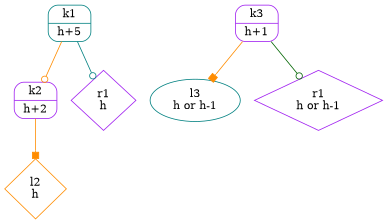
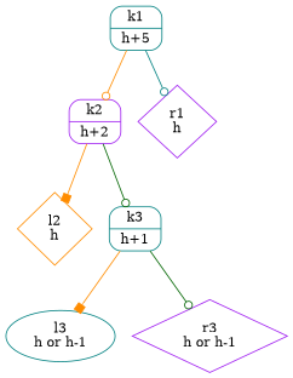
  digraph {
    node [color=teal ordering=out shape=Mrecord]
    edge [arrowhead=odot color=darkorange]
    n1 [label="{ k1 | h+5 }"]
    n2 [color=purple label="{ k2 | h+2 }"]
    n3 [color=purple label=" r1 \n h " shape=diamond]
    n4 [color=darkorange label=" l2 \n h " shape=diamond]
-   n5 [color=purple label="{ k3 | h+1 }"]
+   n5 [label="{ k3 | h+1 }"]
    n6 [label=" l3 \n h or h-1 " shape=ellipse]
-   n7 [color=purple label=" r1 \n h or h-1 " shape=diamond]
+   n7 [color=purple label=" r3 \n h or h-1 " shape=diamond]
    n1 -> n2
    n1 -> n3 [color=teal]
    n2 -> n4 [arrowhead=box]
+   n2 -> n5 [color=darkgreen]
    n5 -> n6 [arrowhead=box]
    n5 -> n7 [color=darkgreen]
  }
